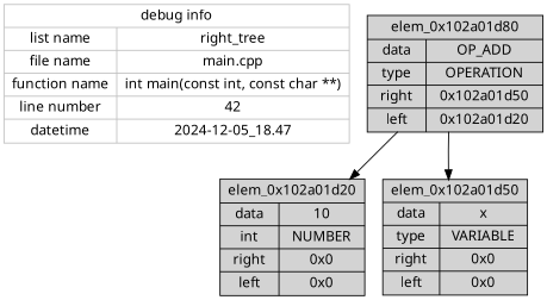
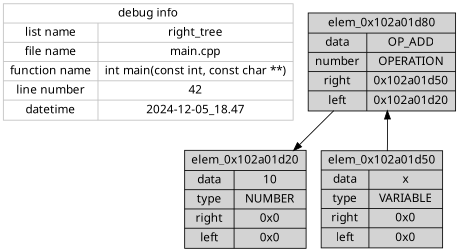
  digraph {
    fontname="Noto Sans"
    node [color=black fillcolor=lightgrey fontname="Noto Sans" shape=record style=filled]
    edge [fontname="Noto Sans"]
    n1 [color=grey fillcolor=white label="{debug info | { {list name | file name | function name | line number | datetime} | {right_tree | main.cpp | int main(const int, const char **) | 42 | 2024-12-05_18.47} }}"]
-   n2 [label="{elem_0x102a01d80  | { {data | type | right | left} | {OP_ADD | OPERATION | 0x102a01d50 | 0x102a01d20} } }"]
-   n3 [label="{elem_0x102a01d20  | { {data | int | right | left} | {10 | NUMBER | 0x0 | 0x0} } }"]
+   n2 [label="{elem_0x102a01d80  | { {data | number | right | left} | {OP_ADD | OPERATION | 0x102a01d50 | 0x102a01d20} } }"]
+   n3 [label="{elem_0x102a01d20  | { {data | type | right | left} | {10 | NUMBER | 0x0 | 0x0} } }"]
    n4 [label="{elem_0x102a01d50  | { {data | type | right | left} | {x | VARIABLE | 0x0 | 0x0} } }"]
    n2 -> n3
-   n2 -> n4
+   n4 -> n2
  }
